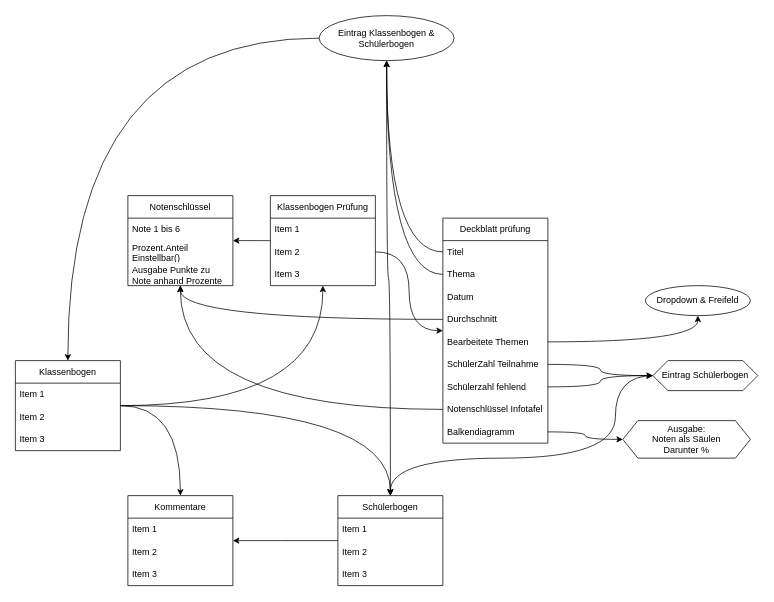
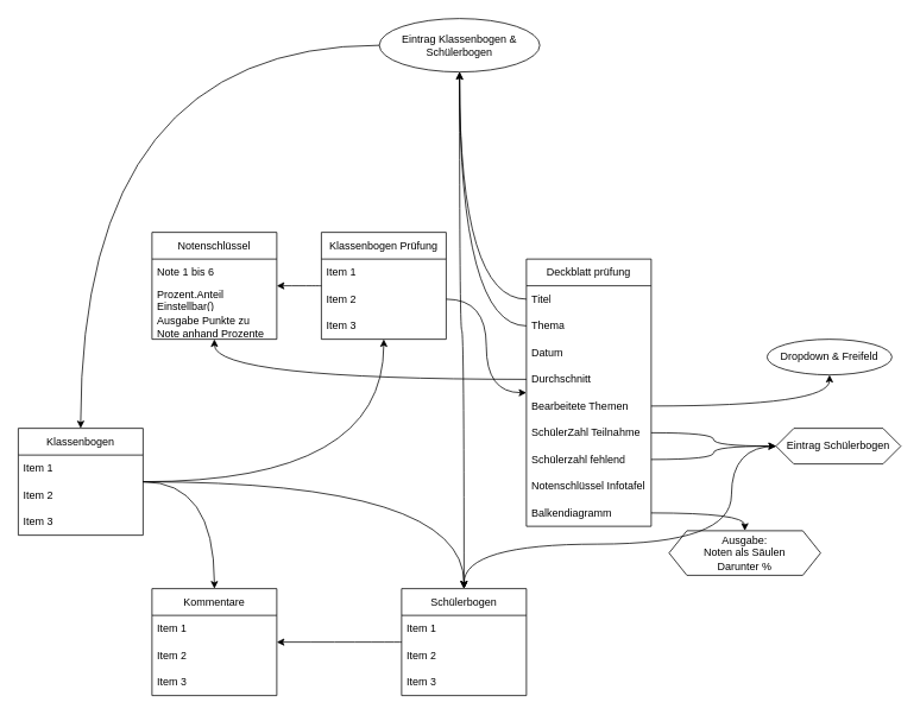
  <mxCell id="0" />
  <mxCell id="1" parent="0" />
  <mxCell id="2" value="Deckblatt prüfung" style="swimlane;fontStyle=0;childLayout=stackLayout;horizontal=1;startSize=30;horizontalStack=0;resizeParent=1;resizeParentMax=0;resizeLast=0;collapsible=1;marginBottom=0;whiteSpace=wrap;html=1;" parent="1" vertex="1"><mxGeometry x="590" y="290" width="140" height="300" as="geometry"><mxRectangle x="470" y="50" width="130" height="30" as="alternateBounds" /></mxGeometry></mxCell>
  <mxCell id="3" value="Titel" style="text;strokeColor=none;fillColor=none;align=left;verticalAlign=middle;spacingLeft=4;spacingRight=4;overflow=hidden;points=[[0,0.5],[1,0.5]];portConstraint=eastwest;rotatable=0;whiteSpace=wrap;html=1;" parent="2" vertex="1"><mxGeometry y="30" width="140" height="30" as="geometry" /></mxCell>
  <mxCell id="4" value="Thema" style="text;strokeColor=none;fillColor=none;align=left;verticalAlign=middle;spacingLeft=4;spacingRight=4;overflow=hidden;points=[[0,0.5],[1,0.5]];portConstraint=eastwest;rotatable=0;whiteSpace=wrap;html=1;" parent="2" vertex="1"><mxGeometry y="60" width="140" height="30" as="geometry" /></mxCell>
  <mxCell id="5" value="Datum" style="text;strokeColor=none;fillColor=none;align=left;verticalAlign=middle;spacingLeft=4;spacingRight=4;overflow=hidden;points=[[0,0.5],[1,0.5]];portConstraint=eastwest;rotatable=0;whiteSpace=wrap;html=1;" parent="2" vertex="1"><mxGeometry y="90" width="140" height="30" as="geometry" /></mxCell>
  <mxCell id="6" value="Durchschnitt" style="text;strokeColor=none;fillColor=none;align=left;verticalAlign=middle;spacingLeft=4;spacingRight=4;overflow=hidden;points=[[0,0.5],[1,0.5]];portConstraint=eastwest;rotatable=0;whiteSpace=wrap;html=1;" parent="2" vertex="1"><mxGeometry y="120" width="140" height="30" as="geometry" /></mxCell>
  <mxCell id="7" value="Bearbeitete Themen" style="text;strokeColor=none;fillColor=none;align=left;verticalAlign=middle;spacingLeft=4;spacingRight=4;overflow=hidden;points=[[0,0.5],[1,0.5]];portConstraint=eastwest;rotatable=0;whiteSpace=wrap;html=1;" parent="2" vertex="1"><mxGeometry y="150" width="140" height="30" as="geometry" /></mxCell>
  <mxCell id="8" value="SchülerZahl Teilnahme" style="text;strokeColor=none;fillColor=none;align=left;verticalAlign=middle;spacingLeft=4;spacingRight=4;overflow=hidden;points=[[0,0.5],[1,0.5]];portConstraint=eastwest;rotatable=0;whiteSpace=wrap;html=1;" parent="2" vertex="1"><mxGeometry y="180" width="140" height="30" as="geometry" /></mxCell>
  <mxCell id="9" value="Schülerzahl fehlend" style="text;strokeColor=none;fillColor=none;align=left;verticalAlign=middle;spacingLeft=4;spacingRight=4;overflow=hidden;points=[[0,0.5],[1,0.5]];portConstraint=eastwest;rotatable=0;whiteSpace=wrap;html=1;" parent="2" vertex="1"><mxGeometry y="210" width="140" height="30" as="geometry" /></mxCell>
  <mxCell id="10" value="Notenschlüssel Infotafel" style="text;strokeColor=none;fillColor=none;align=left;verticalAlign=middle;spacingLeft=4;spacingRight=4;overflow=hidden;points=[[0,0.5],[1,0.5]];portConstraint=eastwest;rotatable=0;whiteSpace=wrap;html=1;" parent="2" vertex="1"><mxGeometry y="240" width="140" height="30" as="geometry" /></mxCell>
  <mxCell id="11" value="Balkendiagramm" style="text;strokeColor=none;fillColor=none;align=left;verticalAlign=middle;spacingLeft=4;spacingRight=4;overflow=hidden;points=[[0,0.5],[1,0.5]];portConstraint=eastwest;rotatable=0;whiteSpace=wrap;html=1;" parent="2" vertex="1"><mxGeometry y="270" width="140" height="30" as="geometry" /></mxCell>
  <mxCell id="12" value="" style="edgeStyle=orthogonalEdgeStyle;curved=1;rounded=0;orthogonalLoop=1;jettySize=auto;html=1;" parent="1" source="13" target="28" edge="1"><mxGeometry relative="1" as="geometry" /></mxCell>
  <mxCell id="13" value="Schülerbogen" style="swimlane;fontStyle=0;childLayout=stackLayout;horizontal=1;startSize=30;horizontalStack=0;resizeParent=1;resizeParentMax=0;resizeLast=0;collapsible=1;marginBottom=0;whiteSpace=wrap;html=1;" parent="1" vertex="1"><mxGeometry x="450" y="660" width="140" height="120" as="geometry" /></mxCell>
  <mxCell id="14" value="Item 1" style="text;strokeColor=none;fillColor=none;align=left;verticalAlign=middle;spacingLeft=4;spacingRight=4;overflow=hidden;points=[[0,0.5],[1,0.5]];portConstraint=eastwest;rotatable=0;whiteSpace=wrap;html=1;" parent="13" vertex="1"><mxGeometry y="30" width="140" height="30" as="geometry" /></mxCell>
  <mxCell id="15" value="Item 2" style="text;strokeColor=none;fillColor=none;align=left;verticalAlign=middle;spacingLeft=4;spacingRight=4;overflow=hidden;points=[[0,0.5],[1,0.5]];portConstraint=eastwest;rotatable=0;whiteSpace=wrap;html=1;" parent="13" vertex="1"><mxGeometry y="60" width="140" height="30" as="geometry" /></mxCell>
  <mxCell id="16" value="Item 3" style="text;strokeColor=none;fillColor=none;align=left;verticalAlign=middle;spacingLeft=4;spacingRight=4;overflow=hidden;points=[[0,0.5],[1,0.5]];portConstraint=eastwest;rotatable=0;whiteSpace=wrap;html=1;" parent="13" vertex="1"><mxGeometry y="90" width="140" height="30" as="geometry" /></mxCell>
  <mxCell id="17" value="" style="edgeStyle=orthogonalEdgeStyle;curved=1;rounded=0;orthogonalLoop=1;jettySize=auto;html=1;" parent="1" source="20" target="13" edge="1"><mxGeometry relative="1" as="geometry" /></mxCell>
  <mxCell id="18" value="" style="edgeStyle=orthogonalEdgeStyle;curved=1;rounded=0;orthogonalLoop=1;jettySize=auto;html=1;" parent="1" source="20" target="33" edge="1"><mxGeometry relative="1" as="geometry" /></mxCell>
  <mxCell id="19" value="" style="edgeStyle=orthogonalEdgeStyle;curved=1;rounded=0;orthogonalLoop=1;jettySize=auto;html=1;" parent="1" source="20" target="28" edge="1"><mxGeometry relative="1" as="geometry" /></mxCell>
  <mxCell id="20" value="Klassenbogen" style="swimlane;fontStyle=0;childLayout=stackLayout;horizontal=1;startSize=30;horizontalStack=0;resizeParent=1;resizeParentMax=0;resizeLast=0;collapsible=1;marginBottom=0;whiteSpace=wrap;html=1;" parent="1" vertex="1"><mxGeometry y="480" width="140" height="120" as="geometry" x="20" /></mxCell>
  <mxCell id="21" value="Item 1" style="text;strokeColor=none;fillColor=none;align=left;verticalAlign=middle;spacingLeft=4;spacingRight=4;overflow=hidden;points=[[0,0.5],[1,0.5]];portConstraint=eastwest;rotatable=0;whiteSpace=wrap;html=1;" parent="20" vertex="1"><mxGeometry y="30" width="140" height="30" as="geometry" /></mxCell>
  <mxCell id="22" value="Item 2" style="text;strokeColor=none;fillColor=none;align=left;verticalAlign=middle;spacingLeft=4;spacingRight=4;overflow=hidden;points=[[0,0.5],[1,0.5]];portConstraint=eastwest;rotatable=0;whiteSpace=wrap;html=1;" parent="20" vertex="1"><mxGeometry y="60" width="140" height="30" as="geometry" /></mxCell>
  <mxCell id="23" value="Item 3" style="text;strokeColor=none;fillColor=none;align=left;verticalAlign=middle;spacingLeft=4;spacingRight=4;overflow=hidden;points=[[0,0.5],[1,0.5]];portConstraint=eastwest;rotatable=0;whiteSpace=wrap;html=1;" parent="20" vertex="1"><mxGeometry y="90" width="140" height="30" as="geometry" /></mxCell>
  <mxCell id="24" value="Notenschlüssel" style="swimlane;fontStyle=0;childLayout=stackLayout;horizontal=1;startSize=30;horizontalStack=0;resizeParent=1;resizeParentMax=0;resizeLast=0;collapsible=1;marginBottom=0;whiteSpace=wrap;html=1;" parent="1" vertex="1"><mxGeometry x="170" y="260" width="140" height="120" as="geometry" /></mxCell>
  <mxCell id="25" value="Note 1 bis 6" style="text;strokeColor=none;fillColor=none;align=left;verticalAlign=middle;spacingLeft=4;spacingRight=4;overflow=hidden;points=[[0,0.5],[1,0.5]];portConstraint=eastwest;rotatable=0;whiteSpace=wrap;html=1;" parent="24" vertex="1"><mxGeometry y="30" width="140" height="30" as="geometry" /></mxCell>
  <mxCell id="26" value="Prozent.Anteil Einstellbar()" style="text;strokeColor=none;fillColor=none;align=left;verticalAlign=middle;spacingLeft=4;spacingRight=4;overflow=hidden;points=[[0,0.5],[1,0.5]];portConstraint=eastwest;rotatable=0;whiteSpace=wrap;html=1;" parent="24" vertex="1"><mxGeometry y="60" width="140" height="30" as="geometry" /></mxCell>
  <mxCell id="27" value="Ausgabe Punkte zu Note anhand Prozente" style="text;strokeColor=none;fillColor=none;align=left;verticalAlign=middle;spacingLeft=4;spacingRight=4;overflow=hidden;points=[[0,0.5],[1,0.5]];portConstraint=eastwest;rotatable=0;whiteSpace=wrap;html=1;" parent="24" vertex="1"><mxGeometry y="90" width="140" height="30" as="geometry" /></mxCell>
  <mxCell id="28" value="Kommentare" style="swimlane;fontStyle=0;childLayout=stackLayout;horizontal=1;startSize=30;horizontalStack=0;resizeParent=1;resizeParentMax=0;resizeLast=0;collapsible=1;marginBottom=0;whiteSpace=wrap;html=1;" parent="1" vertex="1"><mxGeometry x="170" y="660" width="140" height="120" as="geometry" /></mxCell>
  <mxCell id="29" value="Item 1" style="text;strokeColor=none;fillColor=none;align=left;verticalAlign=middle;spacingLeft=4;spacingRight=4;overflow=hidden;points=[[0,0.5],[1,0.5]];portConstraint=eastwest;rotatable=0;whiteSpace=wrap;html=1;" parent="28" vertex="1"><mxGeometry y="30" width="140" height="30" as="geometry" /></mxCell>
  <mxCell id="30" value="Item 2" style="text;strokeColor=none;fillColor=none;align=left;verticalAlign=middle;spacingLeft=4;spacingRight=4;overflow=hidden;points=[[0,0.5],[1,0.5]];portConstraint=eastwest;rotatable=0;whiteSpace=wrap;html=1;" parent="28" vertex="1"><mxGeometry y="60" width="140" height="30" as="geometry" /></mxCell>
  <mxCell id="31" value="Item 3" style="text;strokeColor=none;fillColor=none;align=left;verticalAlign=middle;spacingLeft=4;spacingRight=4;overflow=hidden;points=[[0,0.5],[1,0.5]];portConstraint=eastwest;rotatable=0;whiteSpace=wrap;html=1;" parent="28" vertex="1"><mxGeometry y="90" width="140" height="30" as="geometry" /></mxCell>
  <mxCell id="32" value="" style="edgeStyle=orthogonalEdgeStyle;curved=1;rounded=0;orthogonalLoop=1;jettySize=auto;html=1;" parent="1" source="33" target="24" edge="1"><mxGeometry x="-0.259" y="30" relative="1" as="geometry"><mxPoint as="offset" /></mxGeometry></mxCell>
  <mxCell id="33" value="Klassenbogen Prüfung" style="swimlane;fontStyle=0;childLayout=stackLayout;horizontal=1;startSize=30;horizontalStack=0;resizeParent=1;resizeParentMax=0;resizeLast=0;collapsible=1;marginBottom=0;whiteSpace=wrap;html=1;" parent="1" vertex="1"><mxGeometry x="360" y="260" width="140" height="120" as="geometry" /></mxCell>
  <mxCell id="34" value="Item 1" style="text;strokeColor=none;fillColor=none;align=left;verticalAlign=middle;spacingLeft=4;spacingRight=4;overflow=hidden;points=[[0,0.5],[1,0.5]];portConstraint=eastwest;rotatable=0;whiteSpace=wrap;html=1;" parent="33" vertex="1"><mxGeometry y="30" width="140" height="30" as="geometry" /></mxCell>
  <mxCell id="35" value="Item 2" style="text;strokeColor=none;fillColor=none;align=left;verticalAlign=middle;spacingLeft=4;spacingRight=4;overflow=hidden;points=[[0,0.5],[1,0.5]];portConstraint=eastwest;rotatable=0;whiteSpace=wrap;html=1;" parent="33" vertex="1"><mxGeometry y="60" width="140" height="30" as="geometry" /></mxCell>
  <mxCell id="36" value="Item 3" style="text;strokeColor=none;fillColor=none;align=left;verticalAlign=middle;spacingLeft=4;spacingRight=4;overflow=hidden;points=[[0,0.5],[1,0.5]];portConstraint=eastwest;rotatable=0;whiteSpace=wrap;html=1;" parent="33" vertex="1"><mxGeometry y="90" width="140" height="30" as="geometry" /></mxCell>
  <mxCell id="37" value="" style="edgeStyle=orthogonalEdgeStyle;curved=1;rounded=0;orthogonalLoop=1;jettySize=auto;html=1;" parent="1" source="35" target="2" edge="1"><mxGeometry relative="1" as="geometry" /></mxCell>
- <mxCell id="38" value="" style="edgeStyle=orthogonalEdgeStyle;curved=1;rounded=0;orthogonalLoop=1;jettySize=auto;html=1;" parent="1" source="10" target="24" edge="1"><mxGeometry x="0.002" relative="1" as="geometry"><mxPoint as="offset" /></mxGeometry></mxCell>
- <mxCell id="39" value="Ausgabe:&lt;br&gt;Noten als Säulen&lt;br&gt;Darunter %" style="shape=hexagon;perimeter=hexagonPerimeter2;whiteSpace=wrap;html=1;fixedSize=1;" parent="1" vertex="1"><mxGeometry x="830" y="560" width="170" height="50" as="geometry" /></mxCell>
+ <mxCell id="39" value="Ausgabe:&lt;br&gt;Noten als Säulen&lt;br&gt;Darunter %" style="shape=hexagon;perimeter=hexagonPerimeter2;whiteSpace=wrap;html=1;fixedSize=1;" parent="1" vertex="1"><mxGeometry x="750" y="595" width="170" height="50" as="geometry" /></mxCell>
  <mxCell id="40" style="edgeStyle=orthogonalEdgeStyle;curved=1;rounded=0;orthogonalLoop=1;jettySize=auto;html=1;" parent="1" source="11" target="39" edge="1"><mxGeometry relative="1" as="geometry" /></mxCell>
  <mxCell id="41" value="Dropdown &amp;amp; Freifeld" style="ellipse;whiteSpace=wrap;html=1;" parent="1" vertex="1"><mxGeometry x="860" y="380" width="140" height="40" as="geometry" /></mxCell>
  <mxCell id="42" style="edgeStyle=orthogonalEdgeStyle;curved=1;rounded=0;orthogonalLoop=1;jettySize=auto;html=1;" parent="1" source="7" target="41" edge="1"><mxGeometry relative="1" as="geometry" /></mxCell>
  <mxCell id="43" style="edgeStyle=orthogonalEdgeStyle;curved=1;rounded=0;orthogonalLoop=1;jettySize=auto;html=1;" parent="1" source="44" target="13" edge="1"><mxGeometry relative="1" as="geometry"><Array as="points"><mxPoint x="820" y="500" /><mxPoint x="820" y="610" /><mxPoint x="520" y="610" /></Array></mxGeometry></mxCell>
  <mxCell id="44" value="Eintrag Schülerbogen" style="shape=hexagon;perimeter=hexagonPerimeter2;whiteSpace=wrap;html=1;fixedSize=1;" parent="1" vertex="1"><mxGeometry x="870" y="480" width="140" height="40" as="geometry" /></mxCell>
  <mxCell id="45" style="edgeStyle=orthogonalEdgeStyle;curved=1;rounded=0;orthogonalLoop=1;jettySize=auto;html=1;" parent="1" source="9" target="44" edge="1"><mxGeometry relative="1" as="geometry" /></mxCell>
  <mxCell id="46" style="edgeStyle=orthogonalEdgeStyle;curved=1;rounded=0;orthogonalLoop=1;jettySize=auto;html=1;" parent="1" source="48" target="20" edge="1"><mxGeometry relative="1" as="geometry" /></mxCell>
  <mxCell id="47" style="edgeStyle=orthogonalEdgeStyle;curved=1;rounded=0;orthogonalLoop=1;jettySize=auto;html=1;" parent="1" source="48" target="13" edge="1"><mxGeometry relative="1" as="geometry" /></mxCell>
  <mxCell id="48" value="Eintrag Klassenbogen &amp;amp; Schülerbogen" style="ellipse;whiteSpace=wrap;html=1;" parent="1" vertex="1"><mxGeometry x="425" y="20" width="180" height="60" as="geometry" /></mxCell>
  <mxCell id="49" style="edgeStyle=orthogonalEdgeStyle;curved=1;rounded=0;orthogonalLoop=1;jettySize=auto;html=1;" parent="1" source="3" target="48" edge="1"><mxGeometry relative="1" as="geometry" /></mxCell>
  <mxCell id="50" style="edgeStyle=orthogonalEdgeStyle;curved=1;rounded=0;orthogonalLoop=1;jettySize=auto;html=1;" parent="1" source="4" target="48" edge="1"><mxGeometry relative="1" as="geometry" /></mxCell>
  <mxCell id="51" style="edgeStyle=orthogonalEdgeStyle;curved=1;rounded=0;orthogonalLoop=1;jettySize=auto;html=1;" parent="1" source="8" target="44" edge="1"><mxGeometry relative="1" as="geometry" /></mxCell>
  <mxCell id="52" style="edgeStyle=orthogonalEdgeStyle;curved=1;rounded=0;orthogonalLoop=1;jettySize=auto;html=1;" parent="1" source="6" target="24" edge="1"><mxGeometry relative="1" as="geometry" /></mxCell>
